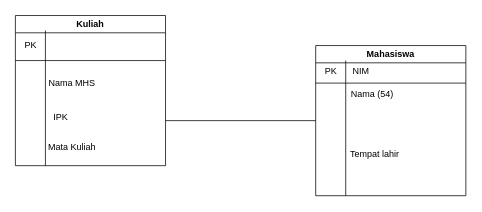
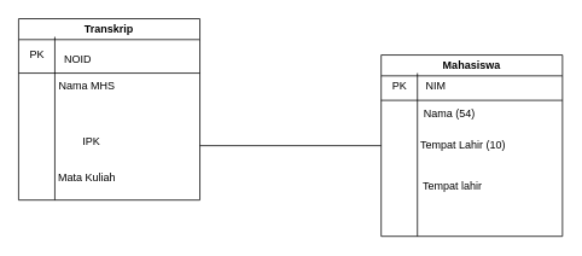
  <mxCell id="0" />
  <mxCell id="1" parent="0" />
- <mxCell id="2" value="Kuliah" style="swimlane;whiteSpace=wrap;html=1;" parent="1" vertex="1"><mxGeometry x="20" y="20" width="200" height="200" as="geometry" /></mxCell>
+ <mxCell id="2" value="Transkrip" style="swimlane;whiteSpace=wrap;html=1;" parent="1" vertex="1"><mxGeometry x="20" y="20" width="200" height="200" as="geometry" /></mxCell>
  <mxCell id="3" value="" style="endArrow=none;html=1;rounded=0;" parent="2" edge="1"><mxGeometry width="50" height="50" relative="1" as="geometry"><mxPoint x="40" y="200" as="sourcePoint" /><mxPoint x="40" y="20" as="targetPoint" /></mxGeometry></mxCell>
  <mxCell id="4" value="" style="endArrow=none;html=1;rounded=0;" parent="2" edge="1"><mxGeometry width="50" height="50" relative="1" as="geometry"><mxPoint y="60" as="sourcePoint" /><mxPoint x="200" y="60" as="targetPoint" /></mxGeometry></mxCell>
- <mxCell id="6" value="Nama MHS" style="text;html=1;align=center;verticalAlign=middle;resizable=0;points=[];autosize=1;strokeColor=none;fillColor=none;" parent="2" vertex="1"><mxGeometry x="30" y="75" width="90" height="30" as="geometry" /></mxCell>
+ <mxCell id="5" value="NOID" style="text;html=1;align=center;verticalAlign=middle;resizable=0;points=[];autosize=1;strokeColor=none;fillColor=none;" parent="2" vertex="1"><mxGeometry x="40" y="30" width="50" height="30" as="geometry" /></mxCell>
+ <mxCell id="6" value="Nama MHS" style="text;html=1;align=center;verticalAlign=middle;resizable=0;points=[];autosize=1;strokeColor=none;fillColor=none;" parent="2" vertex="1"><mxGeometry x="30" y="60" width="90" height="30" as="geometry" /></mxCell>
  <mxCell id="7" value="Mata Kuliah" style="text;html=1;align=center;verticalAlign=middle;resizable=0;points=[];autosize=1;strokeColor=none;fillColor=none;" parent="2" vertex="1"><mxGeometry x="30" y="160" width="90" height="30" as="geometry" /></mxCell>
- <mxCell id="8" value="IPK" style="text;html=1;align=center;verticalAlign=middle;resizable=0;points=[];autosize=1;strokeColor=none;fillColor=none;" parent="2" vertex="1"><mxGeometry x="40" y="120" width="40" height="30" as="geometry" /></mxCell>
+ <mxCell id="8" value="IPK" style="text;html=1;align=center;verticalAlign=middle;resizable=0;points=[];autosize=1;strokeColor=none;fillColor=none;" parent="2" vertex="1"><mxGeometry x="60" y="120" width="40" height="30" as="geometry" /></mxCell>
  <mxCell id="9" value="Mahasiswa" style="swimlane;whiteSpace=wrap;html=1;" parent="1" vertex="1"><mxGeometry x="420" y="60" width="200" height="200" as="geometry" /></mxCell>
  <mxCell id="10" value="" style="endArrow=none;html=1;rounded=0;entryX=1;entryY=0.25;entryDx=0;entryDy=0;" parent="9" target="9" edge="1"><mxGeometry width="50" height="50" relative="1" as="geometry"><mxPoint y="50" as="sourcePoint" /><mxPoint x="170" y="50" as="targetPoint" /></mxGeometry></mxCell>
  <mxCell id="11" value="" style="endArrow=none;html=1;rounded=0;" parent="9" edge="1"><mxGeometry width="50" height="50" relative="1" as="geometry"><mxPoint x="40" y="200" as="sourcePoint" /><mxPoint x="40" y="20" as="targetPoint" /></mxGeometry></mxCell>
  <mxCell id="12" value="PK" style="text;html=1;align=center;verticalAlign=middle;resizable=0;points=[];autosize=1;strokeColor=none;fillColor=none;" parent="9" vertex="1"><mxGeometry y="20" width="40" height="30" as="geometry" /></mxCell>
  <mxCell id="13" value="NIM" style="text;html=1;align=center;verticalAlign=middle;resizable=0;points=[];autosize=1;strokeColor=none;fillColor=none;" parent="9" vertex="1"><mxGeometry x="35" y="20" width="50" height="30" as="geometry" /></mxCell>
  <mxCell id="14" value="Nama (54)" style="text;html=1;align=center;verticalAlign=middle;resizable=0;points=[];autosize=1;strokeColor=none;fillColor=none;" parent="9" vertex="1"><mxGeometry x="35" y="50" width="80" height="30" as="geometry" /></mxCell>
+ <mxCell id="15" value="Tempat Lahir (10)" style="text;html=1;align=center;verticalAlign=middle;resizable=0;points=[];autosize=1;strokeColor=none;fillColor=none;" parent="9" vertex="1"><mxGeometry x="30" y="85" width="120" height="30" as="geometry" /></mxCell>
  <mxCell id="16" value="Tempat lahir&amp;nbsp;" style="text;html=1;align=center;verticalAlign=middle;resizable=0;points=[];autosize=1;strokeColor=none;fillColor=none;" parent="9" vertex="1"><mxGeometry x="30" y="130" width="100" height="30" as="geometry" /></mxCell>
  <mxCell id="17" value="PK" style="text;html=1;align=center;verticalAlign=middle;resizable=0;points=[];autosize=1;strokeColor=none;fillColor=none;" parent="1" vertex="1"><mxGeometry x="20" y="45" width="40" height="30" as="geometry" /></mxCell>
  <mxCell id="18" value="" style="endArrow=none;html=1;rounded=0;entryX=0;entryY=0.5;entryDx=0;entryDy=0;" parent="1" target="9" edge="1"><mxGeometry width="50" height="50" relative="1" as="geometry"><mxPoint x="220" y="160" as="sourcePoint" /><mxPoint x="350" y="80" as="targetPoint" /></mxGeometry></mxCell>
